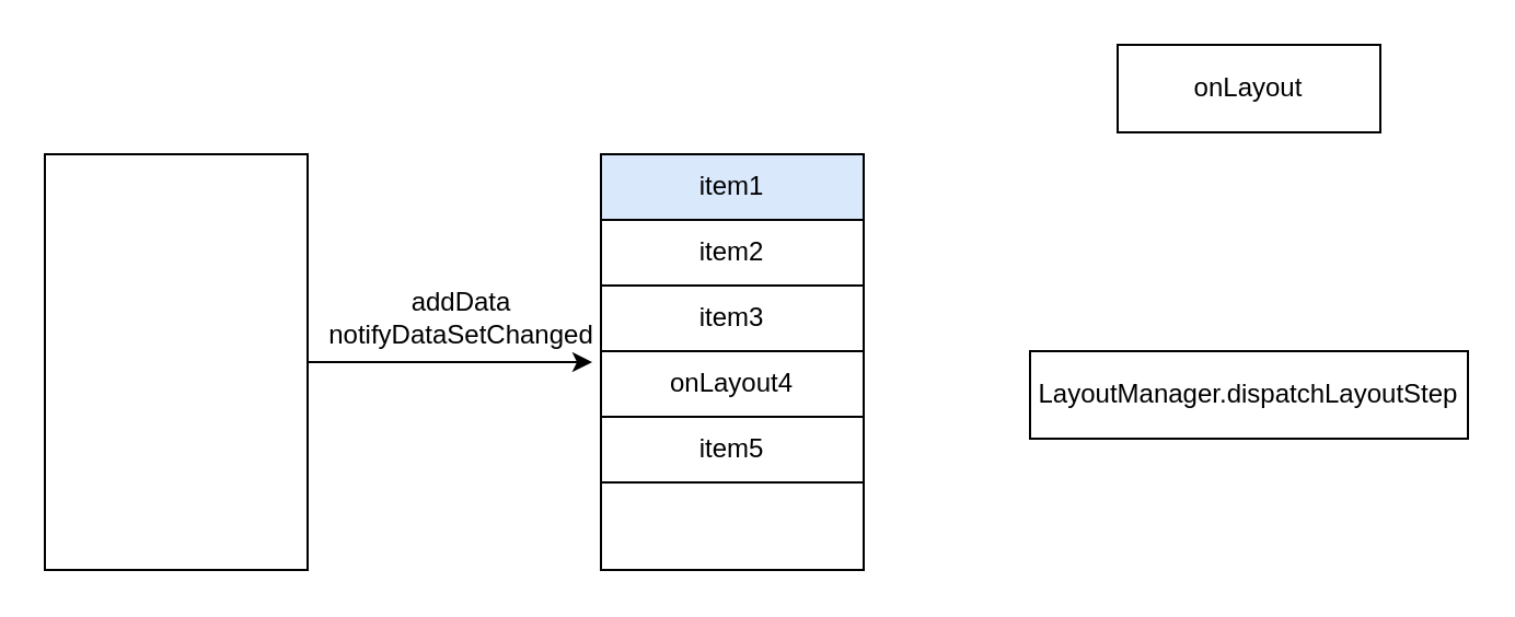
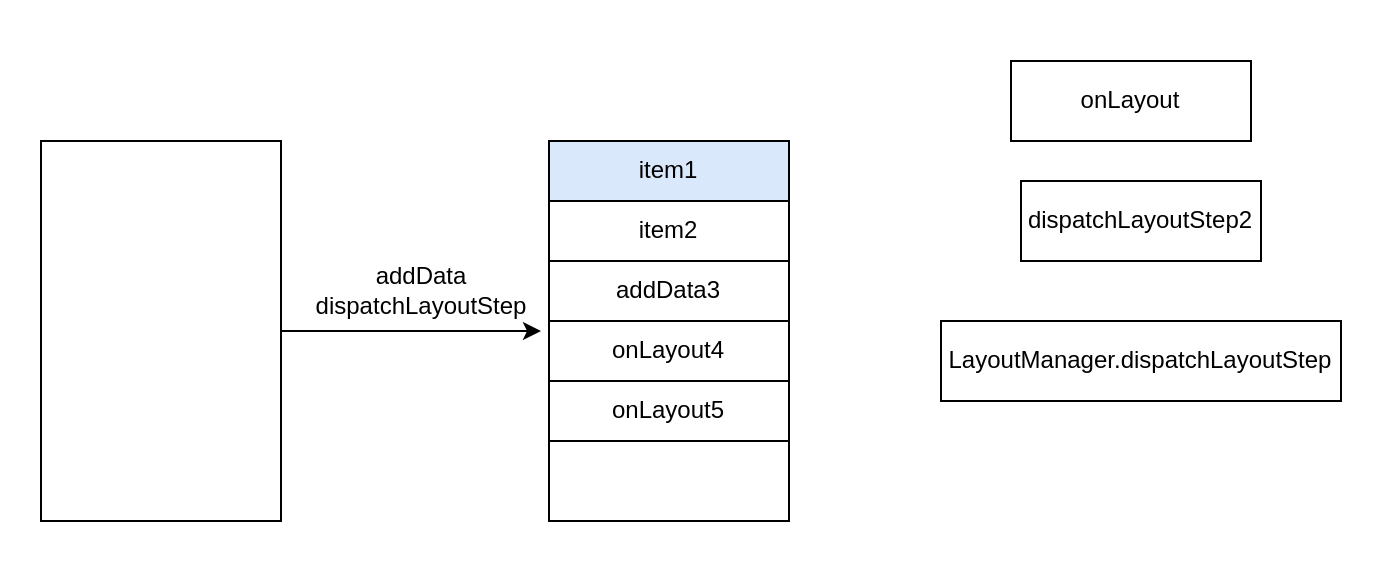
  <mxCell id="0" />
  <mxCell id="1" parent="0" />
  <mxCell id="2" value="" style="rounded=0;whiteSpace=wrap;html=1;" vertex="1" parent="1"><mxGeometry x="20" y="70" width="120" height="190" as="geometry" /></mxCell>
  <mxCell id="3" value="" style="rounded=0;whiteSpace=wrap;html=1;" vertex="1" parent="1"><mxGeometry x="274" y="70" width="120" height="190" as="geometry" /></mxCell>
  <mxCell id="4" value="item1" style="rounded=0;whiteSpace=wrap;html=1;fillColor=#dae8fc;" vertex="1" parent="1"><mxGeometry x="274" y="70" width="120" height="30" as="geometry" /></mxCell>
  <mxCell id="5" value="item2&lt;span style=&quot;color: rgba(0 , 0 , 0 , 0) ; font-family: monospace ; font-size: 0px&quot;&gt;%3CmxGraphModel%3E%3Croot%3E%3CmxCell%20id%3D%220%22%2F%3E%3CmxCell%20id%3D%221%22%20parent%3D%220%22%2F%3E%3CmxCell%20id%3D%222%22%20value%3D%22item1%22%20style%3D%22rounded%3D0%3BwhiteSpace%3Dwrap%3Bhtml%3D1%3B%22%20vertex%3D%221%22%20parent%3D%221%22%3E%3CmxGeometry%20x%3D%22294%22%20y%3D%22140%22%20width%3D%22120%22%20height%3D%2230%22%20as%3D%22geometry%22%2F%3E%3C%2FmxCell%3E%3C%2Froot%3E%3C%2FmxGraphModel%3E&lt;/span&gt;" style="rounded=0;whiteSpace=wrap;html=1;" vertex="1" parent="1"><mxGeometry x="274" y="100" width="120" height="30" as="geometry" /></mxCell>
- <mxCell id="6" value="item3" style="rounded=0;whiteSpace=wrap;html=1;" vertex="1" parent="1"><mxGeometry x="274" y="130" width="120" height="30" as="geometry" /></mxCell>
+ <mxCell id="6" value="addData3" style="rounded=0;whiteSpace=wrap;html=1;" vertex="1" parent="1"><mxGeometry x="274" y="130" width="120" height="30" as="geometry" /></mxCell>
  <mxCell id="7" value="onLayout4" style="rounded=0;whiteSpace=wrap;html=1;" vertex="1" parent="1"><mxGeometry x="274" y="160" width="120" height="30" as="geometry" /></mxCell>
- <mxCell id="8" value="item5" style="rounded=0;whiteSpace=wrap;html=1;" vertex="1" parent="1"><mxGeometry x="274" y="190" width="120" height="30" as="geometry" /></mxCell>
+ <mxCell id="8" value="onLayout5" style="rounded=0;whiteSpace=wrap;html=1;" vertex="1" parent="1"><mxGeometry x="274" y="190" width="120" height="30" as="geometry" /></mxCell>
  <mxCell id="9" value="" style="endArrow=classic;html=1;exitX=1;exitY=0.5;exitDx=0;exitDy=0;" edge="1" parent="1" source="2"><mxGeometry width="50" height="50" relative="1" as="geometry"><mxPoint x="360" y="200" as="sourcePoint" /><mxPoint x="270" y="165" as="targetPoint" /></mxGeometry></mxCell>
- <mxCell id="10" value="addData&lt;br&gt;notifyDataSetChanged" style="text;html=1;align=center;verticalAlign=middle;resizable=0;points=[];autosize=1;strokeColor=none;" vertex="1" parent="1"><mxGeometry x="140" y="130" width="140" height="30" as="geometry" /></mxCell>
- <mxCell id="11" value="onLayout" style="rounded=0;whiteSpace=wrap;html=1;" vertex="1" parent="1"><mxGeometry x="510" y="20" width="120" height="40" as="geometry" /></mxCell>
+ <mxCell id="10" value="addData&lt;br&gt;dispatchLayoutStep" style="text;html=1;align=center;verticalAlign=middle;resizable=0;points=[];autosize=1;strokeColor=none;" vertex="1" parent="1"><mxGeometry x="140" y="130" width="140" height="30" as="geometry" /></mxCell>
+ <mxCell id="11" value="onLayout" style="rounded=0;whiteSpace=wrap;html=1;" vertex="1" parent="1"><mxGeometry x="505" y="30" width="120" height="40" as="geometry" /></mxCell>
+ <mxCell id="12" value="dispatchLayoutStep2" style="rounded=0;whiteSpace=wrap;html=1;" vertex="1" parent="1"><mxGeometry x="510" y="90" width="120" height="40" as="geometry" /></mxCell>
  <mxCell id="13" value="LayoutManager.dispatchLayoutStep" style="rounded=0;whiteSpace=wrap;html=1;" vertex="1" parent="1"><mxGeometry x="470" y="160" width="200" height="40" as="geometry" /></mxCell>
